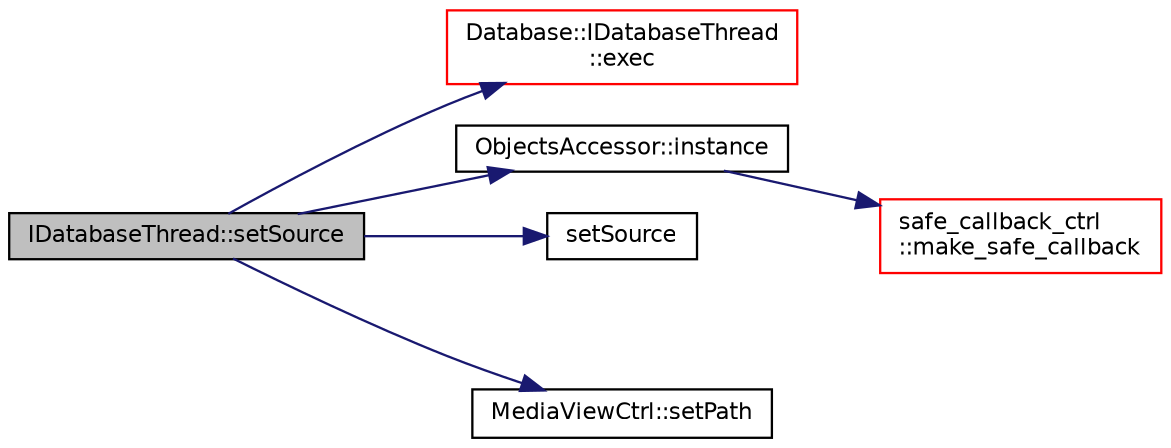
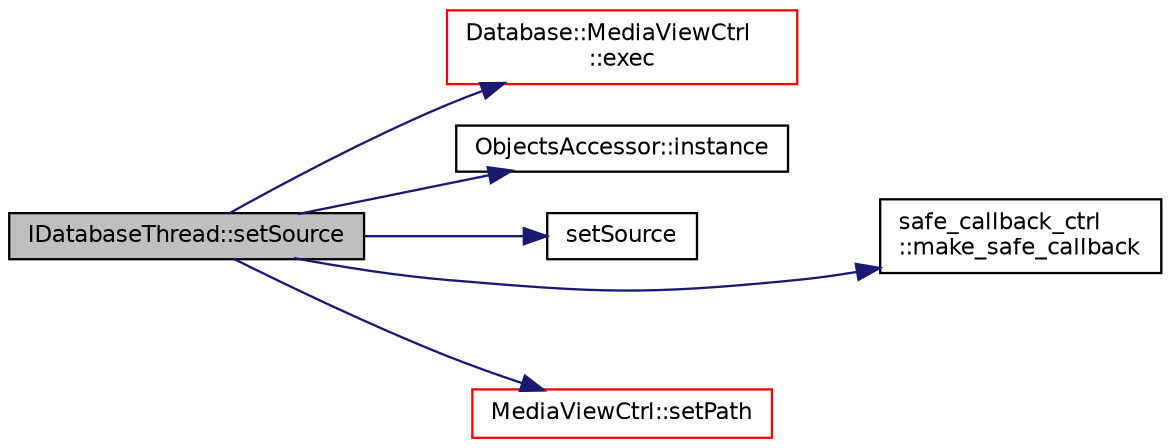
  digraph {
    rankdir=LR
    node [color=black fillcolor=white fontname=Helvetica fontsize=10 shape=record style=filled]
    edge [color=midnightblue fontname=Helvetica fontsize=10 labelfontname=Helvetica labelfontsize=10 style=solid]
    n1 [fillcolor=grey75 fontcolor=black height=0.2 label="IDatabaseThread::setSource" width=0.4]
-   n2 [color=red height=0.2 label="Database::IDatabaseThread\l::exec" width=0.4]
+   n2 [color=red height=0.2 label="Database::MediaViewCtrl\l::exec" width=0.4]
    n3 [height=0.2 label="ObjectsAccessor::instance" width=0.4]
    n4 [height=0.2 label=setSource width=0.4]
-   n5 [color=red height=0.2 label="safe_callback_ctrl\l::make_safe_callback" width=0.4]
-   n6 [height=0.2 label="MediaViewCtrl::setPath" width=0.4]
+   n5 [height=0.2 label="safe_callback_ctrl\l::make_safe_callback" width=0.4]
+   n6 [color=red height=0.2 label="MediaViewCtrl::setPath" width=0.4]
    n1 -> n2
    n1 -> n3
    n1 -> n4
-   n3 -> n5
+   n1 -> n5
    n1 -> n6
  }
